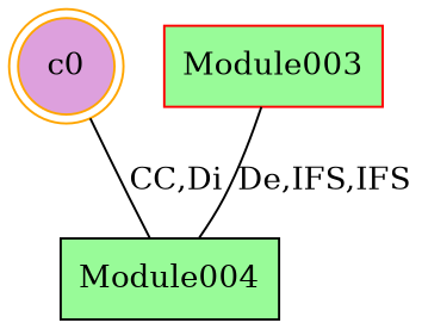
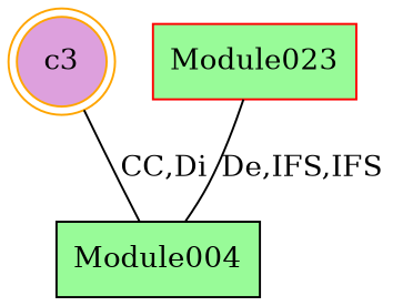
  graph {
    node [fillcolor=palegreen shape=rectangle style=filled]
-   c0 [color=orange fillcolor=plum shape=doublecircle]
+   c0 [color=orange fillcolor=plum shape=doublecircle label=c3]
    Module004
-   Module003 [color=red]
+   Module003 [color=red label=Module023]
    c0 -- Module004 [label="CC,Di"]
    Module003 -- Module004 [label="De,IFS,IFS"]
  }
